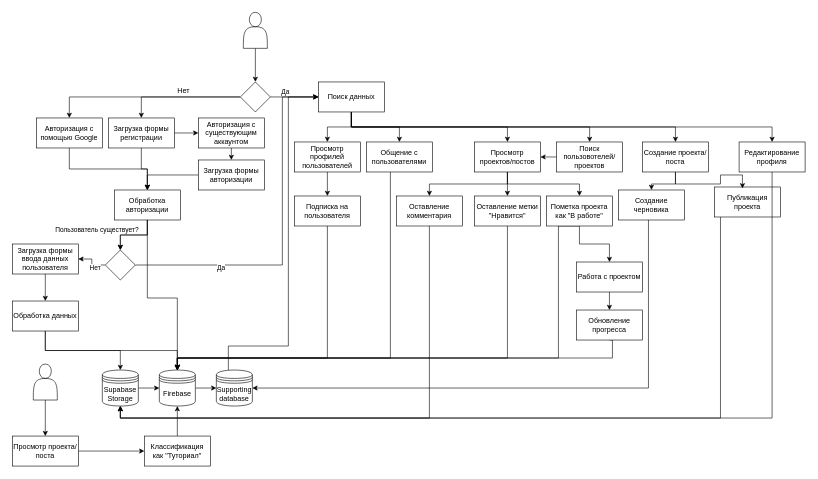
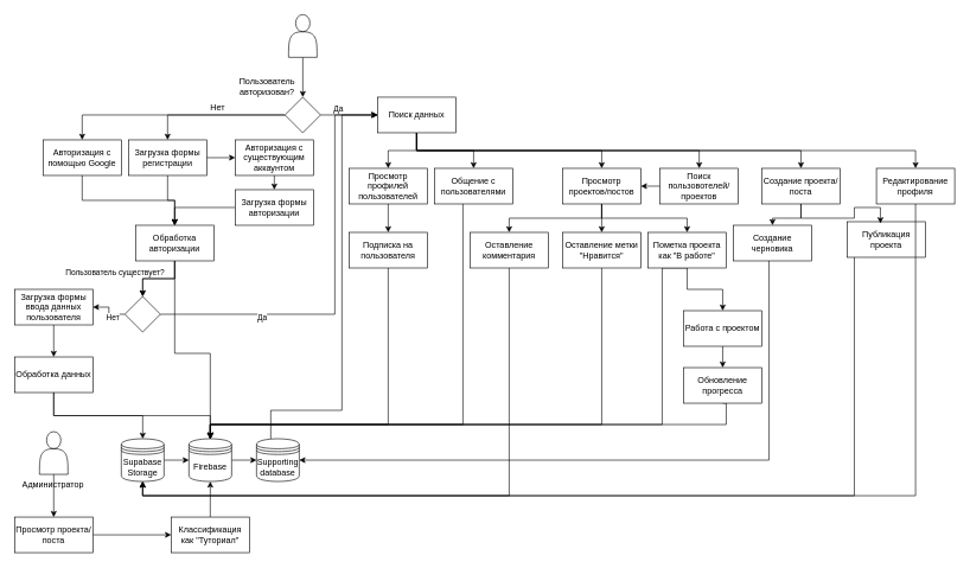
  <mxCell id="0" />
  <mxCell id="1" parent="0" />
  <mxCell id="2" style="edgeStyle=orthogonalEdgeStyle;rounded=0;orthogonalLoop=1;jettySize=auto;html=1;exitX=0.5;exitY=1;exitDx=0;exitDy=0;entryX=0.5;entryY=0;entryDx=0;entryDy=0;" edge="1" parent="1" source="3" target="49"><mxGeometry relative="1" as="geometry" /></mxCell>
  <mxCell id="3" value="" style="shape=actor;whiteSpace=wrap;html=1;" vertex="1" parent="1"><mxGeometry x="405" y="20" width="40" height="60" as="geometry" /></mxCell>
  <mxCell id="4" style="edgeStyle=orthogonalEdgeStyle;rounded=0;orthogonalLoop=1;jettySize=auto;html=1;exitX=1;exitY=0.5;exitDx=0;exitDy=0;entryX=0;entryY=0.5;entryDx=0;entryDy=0;" edge="1" parent="1" source="5" target="15"><mxGeometry relative="1" as="geometry" /></mxCell>
  <mxCell id="5" value="Firebase" style="shape=datastore;whiteSpace=wrap;html=1;" vertex="1" parent="1"><mxGeometry x="265" y="616" width="60" height="60" as="geometry" /></mxCell>
  <mxCell id="6" style="edgeStyle=orthogonalEdgeStyle;rounded=0;orthogonalLoop=1;jettySize=auto;html=1;exitX=1;exitY=0.5;exitDx=0;exitDy=0;entryX=0;entryY=0.5;entryDx=0;entryDy=0;" edge="1" parent="1" source="7" target="5"><mxGeometry relative="1" as="geometry" /></mxCell>
  <mxCell id="7" value="Supabase Storage" style="shape=datastore;whiteSpace=wrap;html=1;" vertex="1" parent="1"><mxGeometry x="170" y="616" width="60" height="60" as="geometry" /></mxCell>
  <mxCell id="8" style="edgeStyle=orthogonalEdgeStyle;rounded=0;orthogonalLoop=1;jettySize=auto;html=1;exitX=0.5;exitY=1;exitDx=0;exitDy=0;entryX=0.5;entryY=0;entryDx=0;entryDy=0;" edge="1" parent="1" source="9" target="17"><mxGeometry relative="1" as="geometry" /></mxCell>
  <mxCell id="9" value="Создание проекта/поста" style="html=1;whiteSpace=wrap;" vertex="1" parent="1"><mxGeometry x="1070" y="236" width="110" height="50" as="geometry" /></mxCell>
  <mxCell id="10" style="edgeStyle=orthogonalEdgeStyle;rounded=0;orthogonalLoop=1;jettySize=auto;html=1;exitX=0.5;exitY=1;exitDx=0;exitDy=0;entryX=0.5;entryY=0;entryDx=0;entryDy=0;" edge="1" parent="1" source="13" target="43"><mxGeometry relative="1" as="geometry" /></mxCell>
  <mxCell id="11" style="edgeStyle=orthogonalEdgeStyle;rounded=0;orthogonalLoop=1;jettySize=auto;html=1;exitX=0.5;exitY=1;exitDx=0;exitDy=0;" edge="1" parent="1" source="13" target="77"><mxGeometry relative="1" as="geometry" /></mxCell>
  <mxCell id="12" style="edgeStyle=orthogonalEdgeStyle;rounded=0;orthogonalLoop=1;jettySize=auto;html=1;exitX=0.5;exitY=1;exitDx=0;exitDy=0;" edge="1" parent="1" source="13" target="22"><mxGeometry relative="1" as="geometry" /></mxCell>
  <mxCell id="13" value="Просмотр проектов/постов" style="html=1;whiteSpace=wrap;" vertex="1" parent="1"><mxGeometry x="790" y="236" width="110" height="50" as="geometry" /></mxCell>
  <mxCell id="14" style="edgeStyle=orthogonalEdgeStyle;rounded=0;orthogonalLoop=1;jettySize=auto;html=1;entryX=0;entryY=0.5;entryDx=0;entryDy=0;" edge="1" parent="1" target="39"><mxGeometry relative="1" as="geometry"><mxPoint x="379.997" y="616" as="sourcePoint" /><mxPoint x="519.93" y="161" as="targetPoint" /><Array as="points"><mxPoint x="380" y="576" /><mxPoint x="480" y="576" /><mxPoint x="480" y="161" /></Array></mxGeometry></mxCell>
  <mxCell id="15" value="Supporting database" style="shape=datastore;whiteSpace=wrap;html=1;" vertex="1" parent="1"><mxGeometry x="360" y="616" width="60" height="60" as="geometry" /></mxCell>
  <mxCell id="16" style="edgeStyle=orthogonalEdgeStyle;rounded=0;orthogonalLoop=1;jettySize=auto;html=1;entryX=1;entryY=0.5;entryDx=0;entryDy=0;" edge="1" parent="1" source="17" target="15"><mxGeometry relative="1" as="geometry"><Array as="points"><mxPoint x="1080" y="646" /></Array></mxGeometry></mxCell>
  <mxCell id="17" value="Создание черновика" style="html=1;whiteSpace=wrap;" vertex="1" parent="1"><mxGeometry x="1030" y="316" width="110" height="50" as="geometry" /></mxCell>
  <mxCell id="18" style="edgeStyle=orthogonalEdgeStyle;rounded=0;orthogonalLoop=1;jettySize=auto;html=1;exitX=0;exitY=0.5;exitDx=0;exitDy=0;entryX=1;entryY=0.5;entryDx=0;entryDy=0;" edge="1" parent="1" source="19" target="13"><mxGeometry relative="1" as="geometry" /></mxCell>
  <mxCell id="19" value="Поиск пользовотелей/проектов" style="html=1;whiteSpace=wrap;" vertex="1" parent="1"><mxGeometry x="927" y="236" width="110" height="50" as="geometry" /></mxCell>
  <mxCell id="20" style="edgeStyle=orthogonalEdgeStyle;rounded=0;orthogonalLoop=1;jettySize=auto;html=1;exitX=0.5;exitY=1;exitDx=0;exitDy=0;entryX=0.5;entryY=0;entryDx=0;entryDy=0;" edge="1" parent="1" source="22" target="5"><mxGeometry relative="1" as="geometry"><Array as="points"><mxPoint x="930" y="376" /><mxPoint x="930" y="596" /><mxPoint x="295" y="596" /></Array></mxGeometry></mxCell>
  <mxCell id="21" style="edgeStyle=orthogonalEdgeStyle;rounded=0;orthogonalLoop=1;jettySize=auto;html=1;exitX=0.5;exitY=1;exitDx=0;exitDy=0;" edge="1" parent="1" source="22" target="81"><mxGeometry relative="1" as="geometry" /></mxCell>
  <mxCell id="22" value="Пометка проекта как &quot;В работе&quot;" style="html=1;whiteSpace=wrap;" vertex="1" parent="1"><mxGeometry x="910" y="326" width="110" height="50" as="geometry" /></mxCell>
  <mxCell id="23" style="edgeStyle=orthogonalEdgeStyle;rounded=0;orthogonalLoop=1;jettySize=auto;html=1;exitX=0.5;exitY=1;exitDx=0;exitDy=0;entryX=0.5;entryY=0;entryDx=0;entryDy=0;" edge="1" parent="1" source="24" target="28"><mxGeometry relative="1" as="geometry" /></mxCell>
  <mxCell id="24" value="" style="shape=actor;whiteSpace=wrap;html=1;" vertex="1" parent="1"><mxGeometry x="55" y="606" width="40" height="60" as="geometry" /></mxCell>
  <mxCell id="25" style="edgeStyle=orthogonalEdgeStyle;rounded=0;orthogonalLoop=1;jettySize=auto;html=1;exitX=0.5;exitY=0;exitDx=0;exitDy=0;entryX=0.5;entryY=1;entryDx=0;entryDy=0;" edge="1" parent="1" source="26" target="5"><mxGeometry relative="1" as="geometry" /></mxCell>
  <mxCell id="26" value="Классификация как &quot;Туториал&quot;" style="html=1;whiteSpace=wrap;" vertex="1" parent="1"><mxGeometry x="240" y="726" width="110" height="50" as="geometry" /></mxCell>
  <mxCell id="27" style="edgeStyle=orthogonalEdgeStyle;rounded=0;orthogonalLoop=1;jettySize=auto;html=1;exitX=1;exitY=0.5;exitDx=0;exitDy=0;entryX=0;entryY=0.5;entryDx=0;entryDy=0;" edge="1" parent="1" source="28" target="26"><mxGeometry relative="1" as="geometry" /></mxCell>
  <mxCell id="28" value="Просмотр проекта/поста" style="html=1;whiteSpace=wrap;" vertex="1" parent="1"><mxGeometry x="20" y="726" width="110" height="50" as="geometry" /></mxCell>
  <mxCell id="29" style="edgeStyle=orthogonalEdgeStyle;rounded=0;orthogonalLoop=1;jettySize=auto;html=1;entryX=0.5;entryY=0;entryDx=0;entryDy=0;" edge="1" parent="1" source="30" target="5"><mxGeometry relative="1" as="geometry"><Array as="points"><mxPoint x="545" y="596" /><mxPoint x="295" y="596" /></Array></mxGeometry></mxCell>
  <mxCell id="30" value="Подписка на пользователя" style="html=1;whiteSpace=wrap;" vertex="1" parent="1"><mxGeometry x="490" y="326" width="110" height="50" as="geometry" /></mxCell>
  <mxCell id="31" style="edgeStyle=orthogonalEdgeStyle;rounded=0;orthogonalLoop=1;jettySize=auto;html=1;entryX=0.5;entryY=0;entryDx=0;entryDy=0;" edge="1" parent="1" source="32" target="5"><mxGeometry relative="1" as="geometry"><Array as="points"><mxPoint x="650" y="596" /><mxPoint x="295" y="596" /></Array></mxGeometry></mxCell>
  <mxCell id="32" value="Общение с пользователями" style="html=1;whiteSpace=wrap;" vertex="1" parent="1"><mxGeometry x="610" y="236" width="110" height="50" as="geometry" /></mxCell>
  <mxCell id="33" style="edgeStyle=orthogonalEdgeStyle;rounded=0;orthogonalLoop=1;jettySize=auto;html=1;exitX=0.5;exitY=1;exitDx=0;exitDy=0;entryX=0.5;entryY=0;entryDx=0;entryDy=0;" edge="1" parent="1" source="39" target="41"><mxGeometry relative="1" as="geometry" /></mxCell>
  <mxCell id="34" style="edgeStyle=orthogonalEdgeStyle;rounded=0;orthogonalLoop=1;jettySize=auto;html=1;exitX=0.5;exitY=1;exitDx=0;exitDy=0;entryX=0.5;entryY=0;entryDx=0;entryDy=0;" edge="1" parent="1" source="39" target="13"><mxGeometry relative="1" as="geometry" /></mxCell>
  <mxCell id="35" style="edgeStyle=orthogonalEdgeStyle;rounded=0;orthogonalLoop=1;jettySize=auto;html=1;exitX=0.5;exitY=1;exitDx=0;exitDy=0;entryX=0.5;entryY=0;entryDx=0;entryDy=0;" edge="1" parent="1" source="39" target="32"><mxGeometry relative="1" as="geometry" /></mxCell>
  <mxCell id="36" style="edgeStyle=orthogonalEdgeStyle;rounded=0;orthogonalLoop=1;jettySize=auto;html=1;exitX=0.5;exitY=1;exitDx=0;exitDy=0;" edge="1" parent="1" source="39" target="9"><mxGeometry relative="1" as="geometry" /></mxCell>
  <mxCell id="37" style="edgeStyle=orthogonalEdgeStyle;rounded=0;orthogonalLoop=1;jettySize=auto;html=1;exitX=0.5;exitY=1;exitDx=0;exitDy=0;" edge="1" parent="1" source="39" target="19"><mxGeometry relative="1" as="geometry" /></mxCell>
  <mxCell id="38" style="edgeStyle=orthogonalEdgeStyle;rounded=0;orthogonalLoop=1;jettySize=auto;html=1;exitX=0.5;exitY=1;exitDx=0;exitDy=0;entryX=0.5;entryY=0;entryDx=0;entryDy=0;" edge="1" parent="1" source="39" target="85"><mxGeometry relative="1" as="geometry" /></mxCell>
  <mxCell id="39" value="Поиск данных" style="html=1;whiteSpace=wrap;" vertex="1" parent="1"><mxGeometry x="530" y="136" width="110" height="50" as="geometry" /></mxCell>
  <mxCell id="40" style="edgeStyle=orthogonalEdgeStyle;rounded=0;orthogonalLoop=1;jettySize=auto;html=1;exitX=0.5;exitY=1;exitDx=0;exitDy=0;entryX=0.5;entryY=0;entryDx=0;entryDy=0;" edge="1" parent="1" source="41" target="30"><mxGeometry relative="1" as="geometry" /></mxCell>
  <mxCell id="41" value="Просмотр профилей пользователей" style="html=1;whiteSpace=wrap;" vertex="1" parent="1"><mxGeometry x="490" y="236" width="110" height="50" as="geometry" /></mxCell>
  <mxCell id="42" style="edgeStyle=orthogonalEdgeStyle;rounded=0;orthogonalLoop=1;jettySize=auto;html=1;" edge="1" parent="1" source="43"><mxGeometry relative="1" as="geometry"><mxPoint x="200" y="676" as="targetPoint" /><Array as="points"><mxPoint x="715" y="696" /><mxPoint x="200" y="696" /></Array></mxGeometry></mxCell>
  <mxCell id="43" value="Оставление комментария" style="html=1;whiteSpace=wrap;" vertex="1" parent="1"><mxGeometry x="660" y="326" width="110" height="50" as="geometry" /></mxCell>
+ <mxCell id="44" value="Администратор" style="text;strokeColor=none;fillColor=none;align=left;verticalAlign=top;spacingLeft=4;spacingRight=4;overflow=hidden;rotatable=0;points=[[0,0.5],[1,0.5]];portConstraint=eastwest;whiteSpace=wrap;html=1;" vertex="1" parent="1"><mxGeometry x="25" y="666" width="100" height="26" as="geometry" /></mxCell>
  <mxCell id="45" style="edgeStyle=orthogonalEdgeStyle;rounded=0;orthogonalLoop=1;jettySize=auto;html=1;exitX=0;exitY=0.5;exitDx=0;exitDy=0;entryX=0.5;entryY=0;entryDx=0;entryDy=0;" edge="1" parent="1" source="49" target="53"><mxGeometry relative="1" as="geometry" /></mxCell>
  <mxCell id="46" style="edgeStyle=orthogonalEdgeStyle;rounded=0;orthogonalLoop=1;jettySize=auto;html=1;entryX=0.5;entryY=0;entryDx=0;entryDy=0;" edge="1" parent="1" source="49" target="57"><mxGeometry relative="1" as="geometry" /></mxCell>
  <mxCell id="47" style="edgeStyle=orthogonalEdgeStyle;rounded=0;orthogonalLoop=1;jettySize=auto;html=1;exitX=1;exitY=0.5;exitDx=0;exitDy=0;entryX=0;entryY=0.5;entryDx=0;entryDy=0;" edge="1" parent="1" source="49" target="39"><mxGeometry relative="1" as="geometry" /></mxCell>
  <mxCell id="48" value="Да" style="edgeLabel;html=1;align=center;verticalAlign=middle;resizable=0;points=[];" vertex="1" connectable="0" parent="47"><mxGeometry x="-0.556" y="-1" relative="1" as="geometry"><mxPoint x="6" y="-11" as="offset" /></mxGeometry></mxCell>
  <mxCell id="49" value="" style="rhombus;whiteSpace=wrap;html=1;" vertex="1" parent="1"><mxGeometry x="400" y="136" width="50" height="50" as="geometry" /></mxCell>
+ <mxCell id="50" value="Пользователь авторизован?" style="text;html=1;align=center;verticalAlign=middle;whiteSpace=wrap;rounded=0;" vertex="1" parent="1"><mxGeometry x="345" y="106" width="60" height="30" as="geometry" /></mxCell>
  <mxCell id="51" style="edgeStyle=orthogonalEdgeStyle;rounded=0;orthogonalLoop=1;jettySize=auto;html=1;entryX=0;entryY=0.5;entryDx=0;entryDy=0;" edge="1" parent="1" source="53" target="59"><mxGeometry relative="1" as="geometry" /></mxCell>
  <mxCell id="52" style="edgeStyle=orthogonalEdgeStyle;rounded=0;orthogonalLoop=1;jettySize=auto;html=1;entryX=0.5;entryY=0;entryDx=0;entryDy=0;" edge="1" parent="1" source="53" target="65"><mxGeometry relative="1" as="geometry" /></mxCell>
  <mxCell id="53" value="Загрузка формы регистрации" style="html=1;whiteSpace=wrap;" vertex="1" parent="1"><mxGeometry x="180" y="196" width="110" height="50" as="geometry" /></mxCell>
  <mxCell id="54" style="edgeStyle=orthogonalEdgeStyle;rounded=0;orthogonalLoop=1;jettySize=auto;html=1;exitX=0;exitY=0.5;exitDx=0;exitDy=0;entryX=0.5;entryY=0;entryDx=0;entryDy=0;" edge="1" parent="1" source="55" target="65"><mxGeometry relative="1" as="geometry" /></mxCell>
  <mxCell id="55" value="Загрузка формы авторизации" style="html=1;whiteSpace=wrap;" vertex="1" parent="1"><mxGeometry x="330" y="266" width="110" height="50" as="geometry" /></mxCell>
  <mxCell id="56" style="edgeStyle=orthogonalEdgeStyle;rounded=0;orthogonalLoop=1;jettySize=auto;html=1;exitX=0.5;exitY=1;exitDx=0;exitDy=0;entryX=0.5;entryY=0;entryDx=0;entryDy=0;" edge="1" parent="1" source="57" target="65"><mxGeometry relative="1" as="geometry" /></mxCell>
  <mxCell id="57" value="Авторизация с помощью Google" style="html=1;whiteSpace=wrap;" vertex="1" parent="1"><mxGeometry x="60" y="196" width="110" height="50" as="geometry" /></mxCell>
  <mxCell id="58" style="edgeStyle=orthogonalEdgeStyle;rounded=0;orthogonalLoop=1;jettySize=auto;html=1;exitX=0.5;exitY=1;exitDx=0;exitDy=0;entryX=0.5;entryY=0;entryDx=0;entryDy=0;" edge="1" parent="1" source="59" target="55"><mxGeometry relative="1" as="geometry" /></mxCell>
  <mxCell id="59" value="Авторизация с существующим аккаунтом" style="html=1;whiteSpace=wrap;" vertex="1" parent="1"><mxGeometry x="330" y="196" width="110" height="50" as="geometry" /></mxCell>
  <mxCell id="60" value="Нет" style="text;html=1;align=center;verticalAlign=middle;resizable=0;points=[];autosize=1;strokeColor=none;fillColor=none;" vertex="1" parent="1"><mxGeometry x="285" y="136" width="40" height="30" as="geometry" /></mxCell>
  <mxCell id="61" style="edgeStyle=orthogonalEdgeStyle;rounded=0;orthogonalLoop=1;jettySize=auto;html=1;exitX=0.5;exitY=1;exitDx=0;exitDy=0;entryX=0.5;entryY=0;entryDx=0;entryDy=0;" edge="1" parent="1" source="65" target="70"><mxGeometry relative="1" as="geometry" /></mxCell>
  <mxCell id="62" value="Пользователь существует?" style="edgeLabel;html=1;align=center;verticalAlign=middle;resizable=0;points=[];" vertex="1" connectable="0" parent="61"><mxGeometry x="-0.114" y="2" relative="1" as="geometry"><mxPoint x="-68" y="-12" as="offset" /></mxGeometry></mxCell>
  <mxCell id="63" style="edgeStyle=orthogonalEdgeStyle;rounded=0;orthogonalLoop=1;jettySize=auto;html=1;entryX=0.5;entryY=0;entryDx=0;entryDy=0;" edge="1" parent="1" source="65" target="5"><mxGeometry relative="1" as="geometry"><Array as="points"><mxPoint x="245" y="496" /><mxPoint x="295" y="496" /></Array></mxGeometry></mxCell>
  <mxCell id="64" style="edgeStyle=orthogonalEdgeStyle;rounded=0;orthogonalLoop=1;jettySize=auto;html=1;exitX=0.5;exitY=1;exitDx=0;exitDy=0;entryX=0.5;entryY=0;entryDx=0;entryDy=0;" edge="1" parent="1" source="65" target="70"><mxGeometry relative="1" as="geometry" /></mxCell>
  <mxCell id="65" value="Обработка авторизации" style="html=1;whiteSpace=wrap;" vertex="1" parent="1"><mxGeometry x="190" y="316" width="110" height="50" as="geometry" /></mxCell>
  <mxCell id="66" style="edgeStyle=orthogonalEdgeStyle;rounded=0;orthogonalLoop=1;jettySize=auto;html=1;exitX=0;exitY=0.5;exitDx=0;exitDy=0;entryX=1;entryY=0.5;entryDx=0;entryDy=0;" edge="1" parent="1" source="70" target="72"><mxGeometry relative="1" as="geometry" /></mxCell>
  <mxCell id="67" value="Нет" style="edgeLabel;html=1;align=center;verticalAlign=middle;resizable=0;points=[];" vertex="1" connectable="0" parent="66"><mxGeometry x="-0.331" y="4" relative="1" as="geometry"><mxPoint as="offset" /></mxGeometry></mxCell>
  <mxCell id="68" style="edgeStyle=orthogonalEdgeStyle;rounded=0;orthogonalLoop=1;jettySize=auto;html=1;entryX=0;entryY=0.5;entryDx=0;entryDy=0;" edge="1" parent="1" source="70" target="39"><mxGeometry relative="1" as="geometry"><Array as="points"><mxPoint x="470" y="441" /><mxPoint x="470" y="161" /></Array></mxGeometry></mxCell>
  <mxCell id="69" value="Да" style="edgeLabel;html=1;align=center;verticalAlign=middle;resizable=0;points=[];" vertex="1" connectable="0" parent="68"><mxGeometry x="-0.514" y="-3" relative="1" as="geometry"><mxPoint as="offset" /></mxGeometry></mxCell>
  <mxCell id="70" value="" style="rhombus;whiteSpace=wrap;html=1;" vertex="1" parent="1"><mxGeometry x="175" y="416" width="50" height="50" as="geometry" /></mxCell>
  <mxCell id="71" style="edgeStyle=orthogonalEdgeStyle;rounded=0;orthogonalLoop=1;jettySize=auto;html=1;entryX=0.5;entryY=0;entryDx=0;entryDy=0;" edge="1" parent="1" source="72" target="75"><mxGeometry relative="1" as="geometry" /></mxCell>
  <mxCell id="72" value="Загрузка формы ввода данных пользователя" style="html=1;whiteSpace=wrap;" vertex="1" parent="1"><mxGeometry x="20" y="406" width="110" height="50" as="geometry" /></mxCell>
  <mxCell id="73" style="edgeStyle=orthogonalEdgeStyle;rounded=0;orthogonalLoop=1;jettySize=auto;html=1;exitX=0.5;exitY=1;exitDx=0;exitDy=0;entryX=0.5;entryY=0;entryDx=0;entryDy=0;" edge="1" parent="1" source="75" target="7"><mxGeometry relative="1" as="geometry" /></mxCell>
  <mxCell id="74" style="edgeStyle=orthogonalEdgeStyle;rounded=0;orthogonalLoop=1;jettySize=auto;html=1;exitX=0.5;exitY=1;exitDx=0;exitDy=0;entryX=0.5;entryY=0;entryDx=0;entryDy=0;" edge="1" parent="1" source="75" target="5"><mxGeometry relative="1" as="geometry" /></mxCell>
  <mxCell id="75" value="Обработка данных" style="html=1;whiteSpace=wrap;" vertex="1" parent="1"><mxGeometry x="20" y="501" width="110" height="50" as="geometry" /></mxCell>
  <mxCell id="76" style="edgeStyle=orthogonalEdgeStyle;rounded=0;orthogonalLoop=1;jettySize=auto;html=1;entryX=0.5;entryY=0;entryDx=0;entryDy=0;" edge="1" parent="1" source="77" target="5"><mxGeometry relative="1" as="geometry"><Array as="points"><mxPoint x="845" y="596" /><mxPoint x="295" y="596" /></Array></mxGeometry></mxCell>
  <mxCell id="77" value="Оставление метки &quot;Нравится&quot;" style="html=1;whiteSpace=wrap;" vertex="1" parent="1"><mxGeometry x="790" y="326" width="110" height="50" as="geometry" /></mxCell>
  <mxCell id="78" style="edgeStyle=orthogonalEdgeStyle;rounded=0;orthogonalLoop=1;jettySize=auto;html=1;entryX=0.5;entryY=1;entryDx=0;entryDy=0;" edge="1" parent="1" source="79" target="7"><mxGeometry relative="1" as="geometry"><Array as="points"><mxPoint x="1200" y="696" /><mxPoint x="200" y="696" /></Array></mxGeometry></mxCell>
  <mxCell id="79" value="Публикация проекта" style="html=1;whiteSpace=wrap;" vertex="1" parent="1"><mxGeometry x="1190" y="311" width="110" height="50" as="geometry" /></mxCell>
  <mxCell id="80" style="edgeStyle=orthogonalEdgeStyle;rounded=0;orthogonalLoop=1;jettySize=auto;html=1;exitX=0.5;exitY=1;exitDx=0;exitDy=0;entryX=0.5;entryY=0;entryDx=0;entryDy=0;" edge="1" parent="1" source="81" target="83"><mxGeometry relative="1" as="geometry" /></mxCell>
  <mxCell id="81" value="Работа с проектом" style="html=1;whiteSpace=wrap;" vertex="1" parent="1"><mxGeometry x="960" y="436" width="110" height="50" as="geometry" /></mxCell>
  <mxCell id="82" style="edgeStyle=orthogonalEdgeStyle;rounded=0;orthogonalLoop=1;jettySize=auto;html=1;exitX=0.5;exitY=1;exitDx=0;exitDy=0;entryX=0.5;entryY=0;entryDx=0;entryDy=0;" edge="1" parent="1" source="83" target="5"><mxGeometry relative="1" as="geometry"><Array as="points"><mxPoint x="1020" y="566" /><mxPoint x="1020" y="596" /><mxPoint x="295" y="596" /></Array></mxGeometry></mxCell>
  <mxCell id="83" value="Обновление прогресса" style="html=1;whiteSpace=wrap;" vertex="1" parent="1"><mxGeometry x="960" y="516" width="110" height="50" as="geometry" /></mxCell>
  <mxCell id="84" style="edgeStyle=orthogonalEdgeStyle;rounded=0;orthogonalLoop=1;jettySize=auto;html=1;entryX=0.5;entryY=1;entryDx=0;entryDy=0;" edge="1" parent="1" source="85" target="7"><mxGeometry relative="1" as="geometry"><Array as="points"><mxPoint x="1286" y="696" /><mxPoint x="200" y="696" /></Array></mxGeometry></mxCell>
  <mxCell id="85" value="Редактирование профиля" style="html=1;whiteSpace=wrap;" vertex="1" parent="1"><mxGeometry x="1231" y="236" width="110" height="50" as="geometry" /></mxCell>
  <mxCell id="86" style="edgeStyle=orthogonalEdgeStyle;rounded=0;orthogonalLoop=1;jettySize=auto;html=1;exitX=0.5;exitY=1;exitDx=0;exitDy=0;entryX=0.424;entryY=0.047;entryDx=0;entryDy=0;entryPerimeter=0;" edge="1" parent="1" source="9" target="79"><mxGeometry relative="1" as="geometry" /></mxCell>
